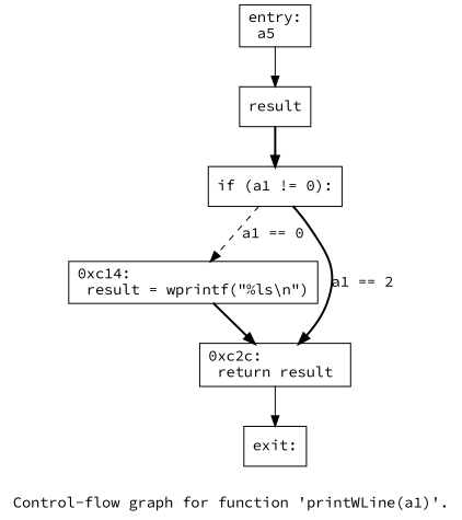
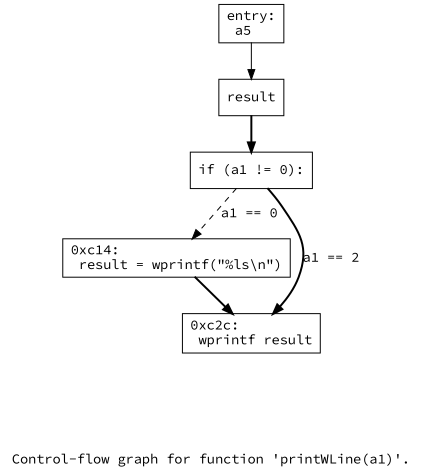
  digraph {
    fontname="Source Code Pro"
    label="Control-flow graph for function 'printWLine(a1)'."
    node [fontname="Source Code Pro" shape=record]
    edge [fontname="Source Code Pro" style=bold]
    n1 [label="{entry:\l  a5\l}"]
    n2 [label="{  result\l}"]
    n3 [label="{  if (a1 != 0):\l}"]
    n4 [label="{0xc14:\l  result = wprintf(\"%ls\\n\")\l}"]
-   n5 [label="{0xc2c:\l  return result\l}"]
-   n6 [label="{exit:\l}"]
+   n5 [label="{0xc2c:\l  wprintf result\l}"]
    n1 -> n2 [style=solid]
    n2 -> n3
    n3 -> n4 [label="a1 == 0" style=dashed]
    n3 -> n5 [label="a1 == 2"]
    n4 -> n5
-   n5 -> n6 [style=solid]
  }
